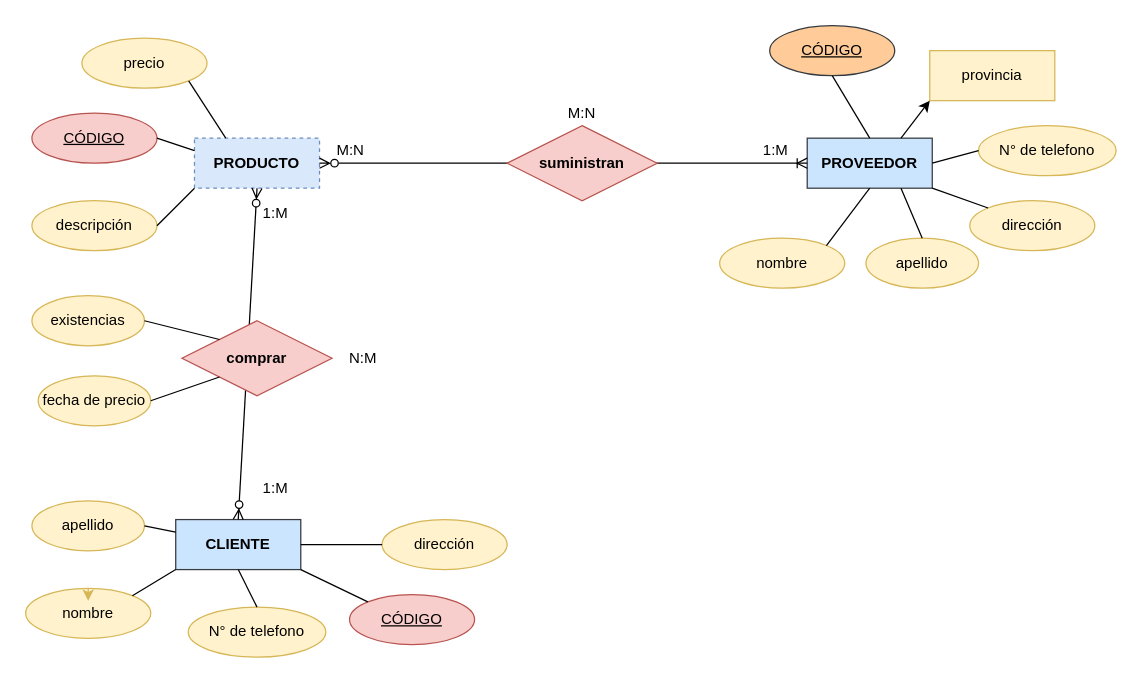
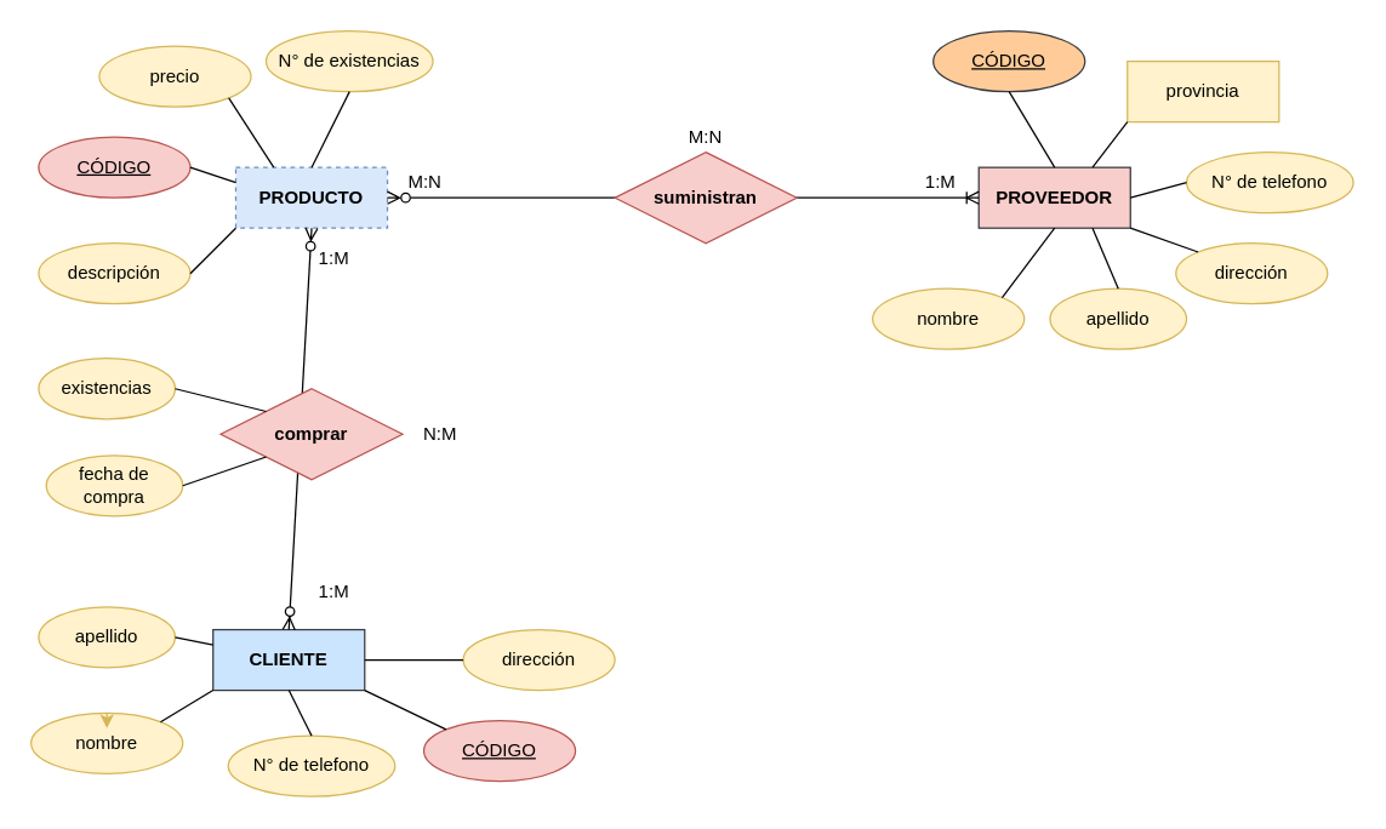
  <mxCell id="0" />
  <mxCell id="1" parent="0" />
  <mxCell id="2" value="PRODUCTO" style="whiteSpace=wrap;html=1;align=center;fillColor=#dae8fc;strokeColor=#6c8ebf;fontStyle=1;dashed=1;" parent="1" vertex="1"><mxGeometry x="155" y="110" width="100" height="40" as="geometry" /></mxCell>
  <mxCell id="3" value="CLIENTE" style="whiteSpace=wrap;html=1;align=center;fillColor=#cce5ff;strokeColor=#36393d;fontStyle=1" parent="1" vertex="1"><mxGeometry x="140" y="415" width="100" height="40" as="geometry" /></mxCell>
- <mxCell id="4" value="PROVEEDOR" style="whiteSpace=wrap;html=1;align=center;fillColor=#cce5ff;strokeColor=#36393d;fontStyle=1" parent="1" vertex="1"><mxGeometry x="645" y="110" width="100" height="40" as="geometry" /></mxCell>
+ <mxCell id="4" value="PROVEEDOR" style="whiteSpace=wrap;html=1;align=center;fillColor=#f8cecc;strokeColor=#36393d;fontStyle=1;" parent="1" vertex="1"><mxGeometry x="645" y="110" width="100" height="40" as="geometry" /></mxCell>
  <mxCell id="5" value="CÓDIGO" style="ellipse;whiteSpace=wrap;html=1;align=center;fontStyle=4;fillColor=#f8cecc;strokeColor=#b85450;" parent="1" vertex="1"><mxGeometry x="25" y="90" width="100" height="40" as="geometry" /></mxCell>
  <mxCell id="6" value="descripción" style="ellipse;whiteSpace=wrap;html=1;align=center;fillColor=#fff2cc;strokeColor=#d6b656;" parent="1" vertex="1"><mxGeometry x="25" y="160" width="100" height="40" as="geometry" /></mxCell>
  <mxCell id="7" value="precio" style="ellipse;whiteSpace=wrap;html=1;align=center;fillColor=#fff2cc;strokeColor=#d6b656;" parent="1" vertex="1"><mxGeometry x="65" y="30" width="100" height="40" as="geometry" /></mxCell>
+ <mxCell id="8" value="N° de existencias" style="ellipse;whiteSpace=wrap;html=1;align=center;fillColor=#fff2cc;strokeColor=#d6b656;" parent="1" vertex="1"><mxGeometry x="175" y="20" width="110" height="40" as="geometry" /></mxCell>
  <mxCell id="9" value="CÓDIGO" style="ellipse;whiteSpace=wrap;html=1;align=center;fontStyle=4;fillColor=#f8cecc;strokeColor=#b85450;" parent="1" vertex="1"><mxGeometry x="279" y="475" width="100" height="40" as="geometry" /></mxCell>
  <mxCell id="10" value="dirección" style="ellipse;whiteSpace=wrap;html=1;align=center;fillColor=#fff2cc;strokeColor=#d6b656;" parent="1" vertex="1"><mxGeometry x="305" y="415" width="100" height="40" as="geometry" /></mxCell>
  <mxCell id="11" value="nombre" style="ellipse;whiteSpace=wrap;html=1;align=center;fillColor=#fff2cc;strokeColor=#d6b656;" parent="1" vertex="1"><mxGeometry x="20" y="470" width="100" height="40" as="geometry" /></mxCell>
  <mxCell id="12" value="apellido" style="ellipse;whiteSpace=wrap;html=1;align=center;fillColor=#fff2cc;strokeColor=#d6b656;" parent="1" vertex="1"><mxGeometry x="25" y="400" width="90" height="40" as="geometry" /></mxCell>
  <mxCell id="13" value="N° de telefono" style="ellipse;whiteSpace=wrap;html=1;align=center;fillColor=#fff2cc;strokeColor=#d6b656;" parent="1" vertex="1"><mxGeometry x="150" y="485" width="110" height="40" as="geometry" /></mxCell>
  <mxCell id="14" value="CÓDIGO" style="ellipse;whiteSpace=wrap;html=1;align=center;fontStyle=4;fillColor=#ffcc99;strokeColor=#36393d;" parent="1" vertex="1"><mxGeometry x="615" y="20" width="100" height="40" as="geometry" /></mxCell>
  <mxCell id="15" value="dirección" style="ellipse;whiteSpace=wrap;html=1;align=center;fillColor=#fff2cc;strokeColor=#d6b656;" parent="1" vertex="1"><mxGeometry x="775" y="160" width="100" height="40" as="geometry" /></mxCell>
  <mxCell id="16" value="nombre" style="ellipse;whiteSpace=wrap;html=1;align=center;fillColor=#fff2cc;strokeColor=#d6b656;" parent="1" vertex="1"><mxGeometry x="575" y="190" width="100" height="40" as="geometry" /></mxCell>
  <mxCell id="17" value="apellido" style="ellipse;whiteSpace=wrap;html=1;align=center;fillColor=#fff2cc;strokeColor=#d6b656;" parent="1" vertex="1"><mxGeometry x="692" y="190" width="90" height="40" as="geometry" /></mxCell>
  <mxCell id="18" value="N° de telefono" style="ellipse;whiteSpace=wrap;html=1;align=center;fillColor=#fff2cc;strokeColor=#d6b656;" parent="1" vertex="1"><mxGeometry x="782" y="100" width="110" height="40" as="geometry" /></mxCell>
  <mxCell id="19" value="provincia" style="whiteSpace=wrap;html=1;align=center;fillColor=#fff2cc;strokeColor=#d6b656;rounded=0;" parent="1" vertex="1"><mxGeometry x="743" y="40" width="100" height="40" as="geometry" /></mxCell>
  <mxCell id="20" value="1:M" style="fontColor=default;labelBackgroundColor=none;labelBorderColor=none;whiteSpace=wrap;html=1;gradientColor=none;fillColor=none;strokeColor=none;" parent="1" vertex="1"><mxGeometry x="205" y="380" width="30" height="20" as="geometry" /></mxCell>
  <mxCell id="21" value="" style="fontSize=12;html=1;endArrow=ERzeroToMany;endFill=1;startArrow=ERzeroToMany;rounded=0;entryX=0.5;entryY=1;entryDx=0;entryDy=0;exitX=0.5;exitY=0;exitDx=0;exitDy=0;" parent="1" source="3" target="2" edge="1"><mxGeometry width="100" height="100" relative="1" as="geometry"><mxPoint x="325" y="310" as="sourcePoint" /><mxPoint x="425" y="210" as="targetPoint" /></mxGeometry></mxCell>
  <mxCell id="22" value="comprar" style="shape=rhombus;perimeter=rhombusPerimeter;whiteSpace=wrap;html=1;align=center;fillColor=#f8cecc;strokeColor=#b85450;fontStyle=1" parent="1" vertex="1"><mxGeometry x="145" y="256" width="120" height="60" as="geometry" /></mxCell>
  <mxCell id="23" value="existencias" style="ellipse;whiteSpace=wrap;html=1;align=center;fillColor=#fff2cc;strokeColor=#d6b656;" parent="1" vertex="1"><mxGeometry x="25" y="236" width="90" height="40" as="geometry" /></mxCell>
- <mxCell id="24" value="fecha de precio" style="ellipse;whiteSpace=wrap;html=1;align=center;fillColor=#fff2cc;strokeColor=#d6b656;" parent="1" vertex="1"><mxGeometry x="30" y="300" width="90" height="40" as="geometry" /></mxCell>
+ <mxCell id="24" value="fecha de compra" style="ellipse;whiteSpace=wrap;html=1;align=center;fillColor=#fff2cc;strokeColor=#d6b656;" parent="1" vertex="1"><mxGeometry x="30" y="300" width="90" height="40" as="geometry" /></mxCell>
  <mxCell id="25" value="" style="fontSize=12;html=1;endArrow=ERoneToMany;startArrow=ERzeroToMany;rounded=0;startFill=0;entryX=0;entryY=0.5;entryDx=0;entryDy=0;exitX=1;exitY=0.5;exitDx=0;exitDy=0;" parent="1" source="2" target="4" edge="1"><mxGeometry width="100" height="100" relative="1" as="geometry"><mxPoint x="315" y="170" as="sourcePoint" /><mxPoint x="545" y="190" as="targetPoint" /></mxGeometry></mxCell>
  <mxCell id="26" value="suministran" style="shape=rhombus;perimeter=rhombusPerimeter;whiteSpace=wrap;html=1;align=center;fillColor=#f8cecc;strokeColor=#b85450;fontStyle=1" parent="1" vertex="1"><mxGeometry x="405" y="100" width="120" height="60" as="geometry" /></mxCell>
  <mxCell id="27" value="1:M" style="fontColor=default;labelBackgroundColor=none;labelBorderColor=none;whiteSpace=wrap;html=1;gradientColor=none;fillColor=none;strokeColor=none;" parent="1" vertex="1"><mxGeometry x="205" y="160" width="30" height="20" as="geometry" /></mxCell>
  <mxCell id="28" value="N:M" style="fontColor=default;labelBackgroundColor=none;labelBorderColor=none;whiteSpace=wrap;html=1;gradientColor=none;fillColor=none;strokeColor=none;" parent="1" vertex="1"><mxGeometry x="275" y="276" width="30" height="20" as="geometry" /></mxCell>
  <mxCell id="29" value="" style="endArrow=none;html=1;rounded=0;exitX=1;exitY=0;exitDx=0;exitDy=0;entryX=0;entryY=1;entryDx=0;entryDy=0;" parent="1" source="11" target="3" edge="1"><mxGeometry relative="1" as="geometry"><mxPoint x="295" y="330" as="sourcePoint" /><mxPoint x="455" y="330" as="targetPoint" /></mxGeometry></mxCell>
  <mxCell id="30" value="" style="endArrow=none;html=1;rounded=0;exitX=0.5;exitY=0;exitDx=0;exitDy=0;entryX=0.5;entryY=1;entryDx=0;entryDy=0;" parent="1" source="13" target="3" edge="1"><mxGeometry relative="1" as="geometry"><mxPoint x="115" y="486" as="sourcePoint" /><mxPoint x="165" y="465" as="targetPoint" /></mxGeometry></mxCell>
  <mxCell id="31" value="" style="endArrow=none;html=1;rounded=0;exitX=0;exitY=0;exitDx=0;exitDy=0;entryX=1;entryY=1;entryDx=0;entryDy=0;" parent="1" source="9" target="3" edge="1"><mxGeometry relative="1" as="geometry"><mxPoint x="215" y="495" as="sourcePoint" /><mxPoint x="215" y="465" as="targetPoint" /></mxGeometry></mxCell>
  <mxCell id="32" value="" style="endArrow=none;html=1;rounded=0;exitX=1;exitY=0.5;exitDx=0;exitDy=0;entryX=0;entryY=0.25;entryDx=0;entryDy=0;" parent="1" source="12" target="3" edge="1"><mxGeometry relative="1" as="geometry"><mxPoint x="115" y="486" as="sourcePoint" /><mxPoint x="165" y="465" as="targetPoint" /></mxGeometry></mxCell>
  <mxCell id="33" value="" style="endArrow=none;html=1;rounded=0;exitX=0;exitY=0.5;exitDx=0;exitDy=0;entryX=1;entryY=0.5;entryDx=0;entryDy=0;" parent="1" source="10" target="3" edge="1"><mxGeometry relative="1" as="geometry"><mxPoint x="304" y="491" as="sourcePoint" /><mxPoint x="265" y="465" as="targetPoint" /></mxGeometry></mxCell>
  <mxCell id="34" value="" style="endArrow=none;html=1;rounded=0;exitX=1;exitY=0.5;exitDx=0;exitDy=0;entryX=0;entryY=1;entryDx=0;entryDy=0;" parent="1" source="24" target="22" edge="1"><mxGeometry relative="1" as="geometry"><mxPoint x="125" y="430" as="sourcePoint" /><mxPoint x="165" y="435" as="targetPoint" /></mxGeometry></mxCell>
  <mxCell id="35" value="" style="endArrow=none;html=1;rounded=0;exitX=1;exitY=0.5;exitDx=0;exitDy=0;entryX=0;entryY=0;entryDx=0;entryDy=0;" parent="1" source="23" target="22" edge="1"><mxGeometry relative="1" as="geometry"><mxPoint x="130" y="330" as="sourcePoint" /><mxPoint x="185" y="311" as="targetPoint" /></mxGeometry></mxCell>
  <mxCell id="36" value="" style="endArrow=none;html=1;rounded=0;exitX=1;exitY=0.5;exitDx=0;exitDy=0;entryX=0;entryY=1;entryDx=0;entryDy=0;" parent="1" source="6" target="2" edge="1"><mxGeometry relative="1" as="geometry"><mxPoint x="125" y="266" as="sourcePoint" /><mxPoint x="185" y="281" as="targetPoint" /></mxGeometry></mxCell>
  <mxCell id="37" value="" style="endArrow=none;html=1;rounded=0;exitX=1;exitY=0.5;exitDx=0;exitDy=0;entryX=0;entryY=0.25;entryDx=0;entryDy=0;" parent="1" source="5" target="2" edge="1"><mxGeometry relative="1" as="geometry"><mxPoint x="135" y="190" as="sourcePoint" /><mxPoint x="165" y="160" as="targetPoint" /></mxGeometry></mxCell>
  <mxCell id="38" value="" style="endArrow=none;html=1;rounded=0;exitX=1;exitY=1;exitDx=0;exitDy=0;entryX=0.25;entryY=0;entryDx=0;entryDy=0;" parent="1" source="7" target="2" edge="1"><mxGeometry relative="1" as="geometry"><mxPoint x="135" y="120" as="sourcePoint" /><mxPoint x="165" y="130" as="targetPoint" /></mxGeometry></mxCell>
+ <mxCell id="39" value="" style="endArrow=none;html=1;rounded=0;exitX=0.5;exitY=1;exitDx=0;exitDy=0;entryX=0.5;entryY=0;entryDx=0;entryDy=0;" parent="1" source="8" target="2" edge="1"><mxGeometry relative="1" as="geometry"><mxPoint x="160" y="74" as="sourcePoint" /><mxPoint x="190" y="120" as="targetPoint" /></mxGeometry></mxCell>
  <mxCell id="40" value="" style="endArrow=none;html=1;rounded=0;exitX=0.5;exitY=1;exitDx=0;exitDy=0;entryX=0.5;entryY=0;entryDx=0;entryDy=0;" parent="1" source="14" target="4" edge="1"><mxGeometry relative="1" as="geometry"><mxPoint x="170" y="84" as="sourcePoint" /><mxPoint x="200" y="130" as="targetPoint" /></mxGeometry></mxCell>
- <mxCell id="41" value="" style="endArrow=classic;html=1;rounded=0;exitX=0.75;exitY=0;exitDx=0;exitDy=0;entryX=0;entryY=1;entryDx=0;entryDy=0;" parent="1" source="4" target="19" edge="1"><mxGeometry relative="1" as="geometry"><mxPoint x="675" y="70" as="sourcePoint" /><mxPoint x="705" y="120" as="targetPoint" /></mxGeometry></mxCell>
+ <mxCell id="41" value="" style="endArrow=none;html=1;rounded=0;exitX=0.75;exitY=0;exitDx=0;exitDy=0;entryX=0;entryY=1;entryDx=0;entryDy=0;" parent="1" source="4" target="19" edge="1"><mxGeometry relative="1" as="geometry"><mxPoint x="675" y="70" as="sourcePoint" /><mxPoint x="705" y="120" as="targetPoint" /></mxGeometry></mxCell>
  <mxCell id="42" value="" style="endArrow=none;html=1;rounded=0;exitX=1;exitY=0.5;exitDx=0;exitDy=0;entryX=0;entryY=0.5;entryDx=0;entryDy=0;" parent="1" source="4" target="18" edge="1"><mxGeometry relative="1" as="geometry"><mxPoint x="730" y="120" as="sourcePoint" /><mxPoint x="768" y="84" as="targetPoint" /></mxGeometry></mxCell>
  <mxCell id="43" value="" style="endArrow=none;html=1;rounded=0;exitX=1;exitY=1;exitDx=0;exitDy=0;entryX=0;entryY=0;entryDx=0;entryDy=0;" parent="1" source="4" target="15" edge="1"><mxGeometry relative="1" as="geometry"><mxPoint x="755" y="140" as="sourcePoint" /><mxPoint x="792" y="130" as="targetPoint" /></mxGeometry></mxCell>
  <mxCell id="44" value="" style="endArrow=none;html=1;rounded=0;exitX=0.75;exitY=1;exitDx=0;exitDy=0;entryX=0.5;entryY=0;entryDx=0;entryDy=0;" parent="1" source="4" target="17" edge="1"><mxGeometry relative="1" as="geometry"><mxPoint x="755" y="160" as="sourcePoint" /><mxPoint x="802" y="190" as="targetPoint" /></mxGeometry></mxCell>
  <mxCell id="45" value="" style="endArrow=none;html=1;rounded=0;exitX=0.5;exitY=1;exitDx=0;exitDy=0;entryX=1;entryY=0;entryDx=0;entryDy=0;" parent="1" source="4" target="16" edge="1"><mxGeometry relative="1" as="geometry"><mxPoint x="730" y="160" as="sourcePoint" /><mxPoint x="798" y="226" as="targetPoint" /></mxGeometry></mxCell>
  <mxCell id="46" value="1:M" style="fontColor=default;labelBackgroundColor=none;labelBorderColor=none;whiteSpace=wrap;html=1;gradientColor=none;fillColor=none;strokeColor=none;" parent="1" vertex="1"><mxGeometry x="605" y="110" width="30" height="20" as="geometry" /></mxCell>
  <mxCell id="47" value="M:N" style="fontColor=default;labelBackgroundColor=none;labelBorderColor=none;whiteSpace=wrap;html=1;gradientColor=none;fillColor=none;strokeColor=none;" parent="1" vertex="1"><mxGeometry x="265" y="110" width="30" height="20" as="geometry" /></mxCell>
  <mxCell id="48" value="M:N" style="fontColor=default;labelBackgroundColor=none;labelBorderColor=none;whiteSpace=wrap;html=1;gradientColor=none;fillColor=none;strokeColor=none;" parent="1" vertex="1"><mxGeometry x="450" y="80" width="30" height="20" as="geometry" /></mxCell>
  <mxCell id="49" style="edgeStyle=orthogonalEdgeStyle;rounded=0;orthogonalLoop=1;jettySize=auto;html=1;exitX=0.5;exitY=0;exitDx=0;exitDy=0;entryX=0.5;entryY=0.25;entryDx=0;entryDy=0;entryPerimeter=0;fillColor=#fff2cc;strokeColor=#d6b656;" edge="1" parent="1" source="11" target="11"><mxGeometry relative="1" as="geometry" /></mxCell>
